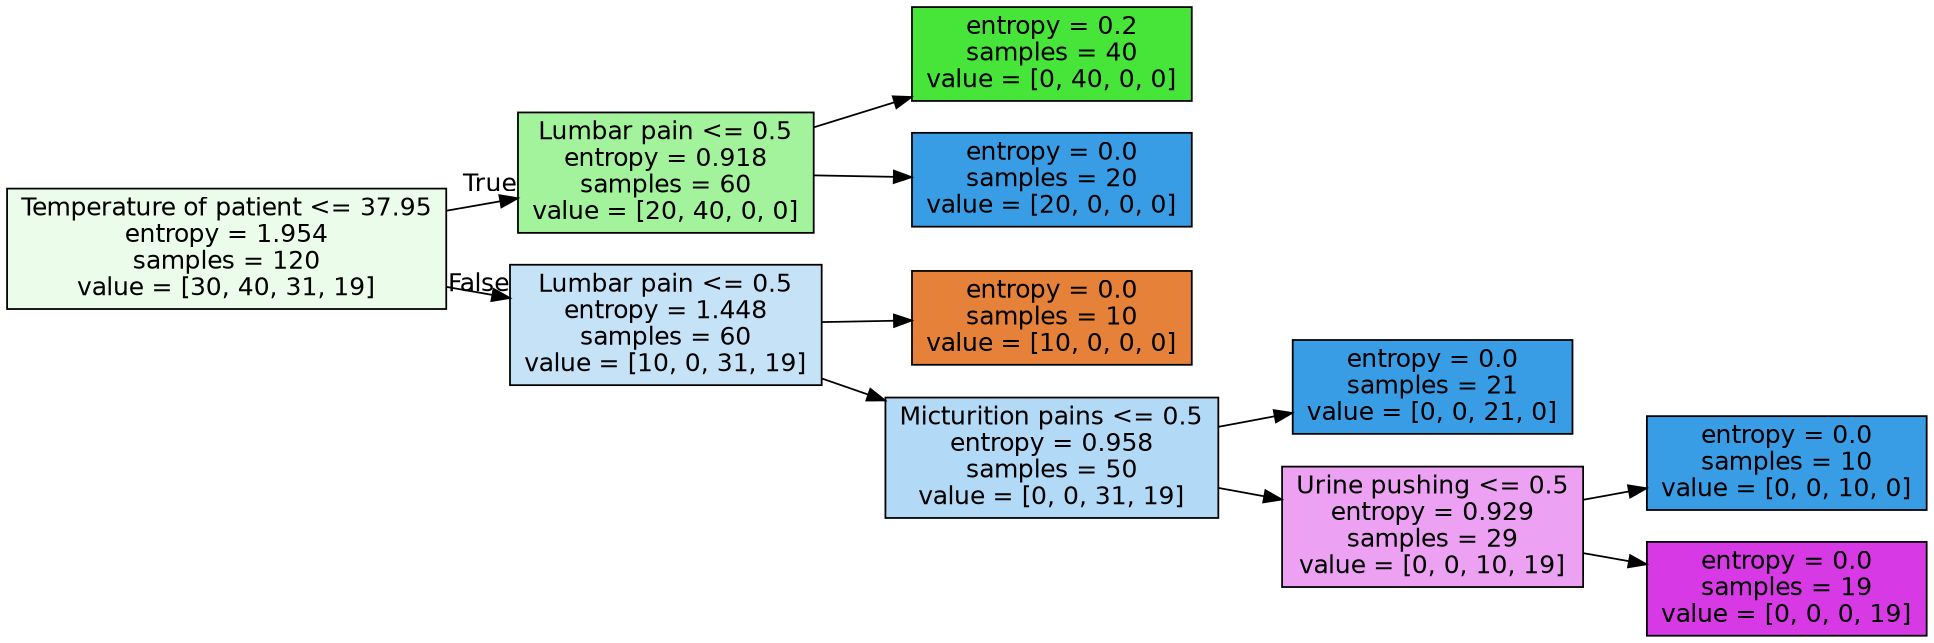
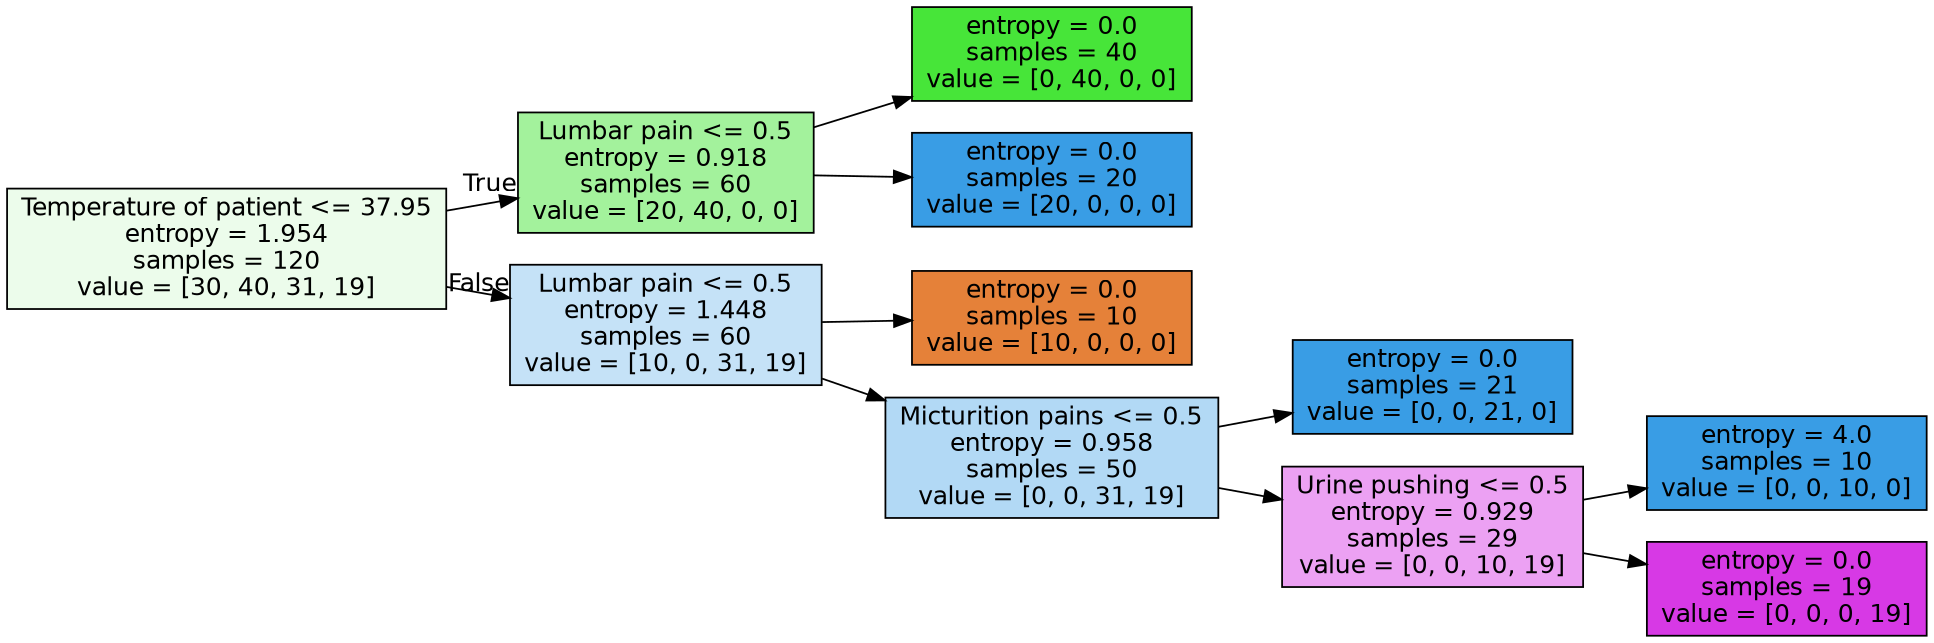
  digraph {
    rankdir=LR
    node [color=black fillcolor="#399de5" fontname=helvetica shape=box style=filled]
    edge [fontname=helvetica]
    n1 [fillcolor="#ecfceb" label="Temperature of patient <= 37.95\nentropy = 1.954\nsamples = 120\nvalue = [30, 40, 31, 19]"]
    n2 [fillcolor="#a3f29c" label="Lumbar pain <= 0.5\nentropy = 0.918\nsamples = 60\nvalue = [20, 40, 0, 0]"]
    n3 [fillcolor="#c5e2f7" label="Lumbar pain <= 0.5\nentropy = 1.448\nsamples = 60\nvalue = [10, 0, 31, 19]"]
-   n4 [fillcolor="#47e539" label="entropy = 0.2\nsamples = 40\nvalue = [0, 40, 0, 0]"]
+   n4 [fillcolor="#47e539" label="entropy = 0.0\nsamples = 40\nvalue = [0, 40, 0, 0]"]
    n5 [label="entropy = 0.0\nsamples = 20\nvalue = [20, 0, 0, 0]"]
    n6 [fillcolor="#e58139" label="entropy = 0.0\nsamples = 10\nvalue = [10, 0, 0, 0]"]
    n7 [fillcolor="#b2d9f5" label="Micturition pains <= 0.5\nentropy = 0.958\nsamples = 50\nvalue = [0, 0, 31, 19]"]
    n8 [label="entropy = 0.0\nsamples = 21\nvalue = [0, 0, 21, 0]"]
    n9 [fillcolor="#eca1f3" label="Urine pushing <= 0.5\nentropy = 0.929\nsamples = 29\nvalue = [0, 0, 10, 19]"]
-   n10 [label="entropy = 0.0\nsamples = 10\nvalue = [0, 0, 10, 0]"]
+   n10 [label="entropy = 4.0\nsamples = 10\nvalue = [0, 0, 10, 0]"]
    n11 [fillcolor="#d739e5" label="entropy = 0.0\nsamples = 19\nvalue = [0, 0, 0, 19]"]
    n1 -> n2 [headlabel=True labelangle=45 labeldistance=2.5]
    n1 -> n3 [headlabel=False labelangle=-45 labeldistance=2.5]
    n2 -> n4
    n2 -> n5
    n3 -> n6
    n3 -> n7
    n7 -> n8
    n7 -> n9
    n9 -> n10
    n9 -> n11
  }
